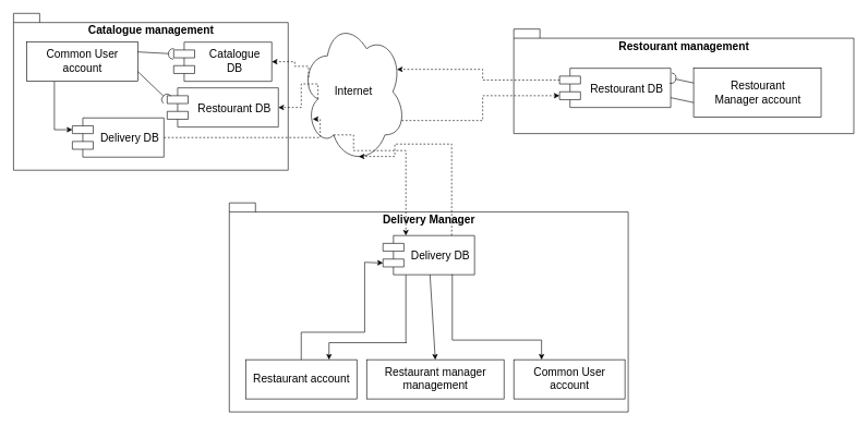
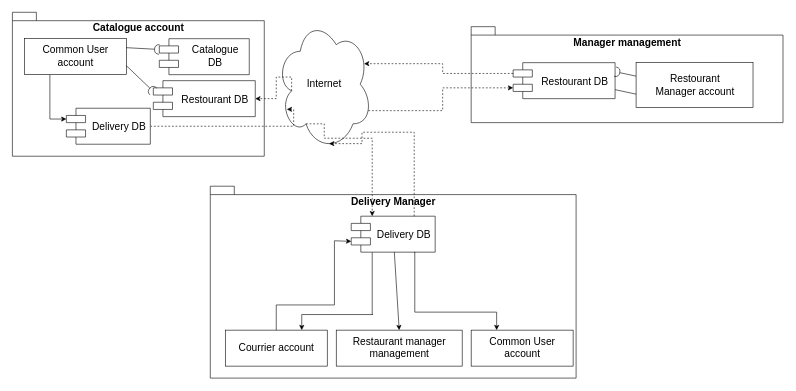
  <mxCell id="0" />
  <mxCell id="1" parent="0" />
  <mxCell id="2" value="Internet" style="ellipse;shape=cloud;whiteSpace=wrap;html=1;horizontal=1;fontSize=17;align=center;" vertex="1" parent="1"><mxGeometry x="460" y="30" width="160" height="220" as="geometry" /></mxCell>
- <mxCell id="3" value="&lt;div&gt;Catalogue management&lt;/div&gt;" style="shape=folder;fontStyle=1;spacingTop=10;tabWidth=40;tabHeight=14;tabPosition=left;html=1;fontFamily=Helvetica;fontSize=17;fontColor=#000000;align=center;strokeColor=#000000;fillColor=#ffffff;verticalAlign=top;" vertex="1" parent="1"><mxGeometry x="20" y="20" width="420" height="240" as="geometry" /></mxCell>
- <mxCell id="4" style="edgeStyle=orthogonalEdgeStyle;rounded=0;jumpSize=0;orthogonalLoop=1;jettySize=auto;html=1;entryX=1;entryY=0.5;entryDx=0;entryDy=0;fontSize=17;dashed=1;exitX=0.07;exitY=0.4;exitDx=0;exitDy=0;exitPerimeter=0;align=center;" edge="1" parent="1" source="2" target="7"><mxGeometry relative="1" as="geometry"><Array as="points"><mxPoint x="450" y="101" /><mxPoint x="450" y="94" /></Array></mxGeometry></mxCell>
+ <mxCell id="3" value="&lt;div&gt;Catalogue account&lt;/div&gt;" style="shape=folder;fontStyle=1;spacingTop=10;tabWidth=40;tabHeight=14;tabPosition=left;html=1;fontFamily=Helvetica;fontSize=17;fontColor=#000000;align=center;strokeColor=#000000;fillColor=#ffffff;verticalAlign=top;" vertex="1" parent="1"><mxGeometry x="20" y="20" width="420" height="240" as="geometry" /></mxCell>
  <mxCell id="5" style="edgeStyle=orthogonalEdgeStyle;rounded=0;orthogonalLoop=1;jettySize=auto;html=1;exitX=0.25;exitY=1;exitDx=0;exitDy=0;entryX=0;entryY=0.3;entryDx=0;entryDy=0;align=center;" edge="1" parent="1" source="6" target="27"><mxGeometry relative="1" as="geometry" /></mxCell>
  <mxCell id="6" value="Common User&#10;account" style="html=1;fontFamily=Helvetica;fontSize=17;fontColor=#000000;align=center;strokeColor=#000000;fillColor=#ffffff;" vertex="1" parent="1"><mxGeometry x="40" y="64" width="170" height="60" as="geometry" /></mxCell>
  <mxCell id="7" value="Catalogue&#10;DB" style="shape=component;align=center;spacingLeft=36;fontFamily=Helvetica;fontSize=17;fontColor=#000000;strokeColor=#000000;fillColor=#ffffff;html=1;" vertex="1" parent="1"><mxGeometry x="265" y="64" width="150" height="60" as="geometry" /></mxCell>
- <mxCell id="8" value="Restourant management" style="shape=folder;fontStyle=1;spacingTop=10;tabWidth=40;tabHeight=14;tabPosition=left;html=1;fontSize=17;verticalAlign=top;align=center;" vertex="1" parent="1"><mxGeometry x="785" y="44" width="520" height="160" as="geometry" /></mxCell>
+ <mxCell id="8" value="Manager management" style="shape=folder;fontStyle=1;spacingTop=10;tabWidth=40;tabHeight=14;tabPosition=left;html=1;fontSize=17;verticalAlign=top;align=center;" vertex="1" parent="1"><mxGeometry x="785" y="44" width="520" height="160" as="geometry" /></mxCell>
  <mxCell id="9" value="Restourant&#10;Manager account" style="html=1;fontFamily=Helvetica;fontSize=17;fontColor=#000000;align=center;strokeColor=#000000;fillColor=#ffffff;" vertex="1" parent="1"><mxGeometry x="1060" y="104" width="195" height="75" as="geometry" /></mxCell>
  <mxCell id="10" value="Restourant DB" style="shape=component;align=center;spacingLeft=36;fontSize=17;" vertex="1" parent="1"><mxGeometry x="855" y="104" width="170" height="60" as="geometry" /></mxCell>
  <mxCell id="11" value="Delivery Manager" style="shape=folder;fontStyle=1;spacingTop=10;tabWidth=40;tabHeight=14;tabPosition=left;html=1;fontSize=17;verticalAlign=top;align=center;" vertex="1" parent="1"><mxGeometry x="350" y="310" width="610" height="320" as="geometry" /></mxCell>
  <mxCell id="12" style="edgeStyle=orthogonalEdgeStyle;rounded=0;jumpSize=0;orthogonalLoop=1;jettySize=auto;html=1;fontSize=17;exitX=0.25;exitY=1;exitDx=0;exitDy=0;entryX=0.75;entryY=0;entryDx=0;entryDy=0;align=center;strokeColor=#000000;" edge="1" parent="1" source="15" target="13"><mxGeometry relative="1" as="geometry"><Array as="points"><mxPoint x="621" y="524" /><mxPoint x="508" y="524" /></Array></mxGeometry></mxCell>
- <mxCell id="13" value="Restaurant account" style="html=1;fontFamily=Helvetica;fontSize=17;fontColor=#000000;align=center;strokeColor=#000000;fillColor=#ffffff;" vertex="1" parent="1"><mxGeometry x="375" y="550" width="170" height="60" as="geometry" /></mxCell>
+ <mxCell id="13" value="Courrier account" style="html=1;fontFamily=Helvetica;fontSize=17;fontColor=#000000;align=center;strokeColor=#000000;fillColor=#ffffff;" vertex="1" parent="1"><mxGeometry x="375" y="550" width="170" height="60" as="geometry" /></mxCell>
  <mxCell id="14" value="Common User&lt;br&gt;account" style="html=1;fontFamily=Helvetica;fontSize=17;fontColor=#000000;align=center;strokeColor=#000000;fillColor=#ffffff;" vertex="1" parent="1"><mxGeometry x="785" y="550" width="170" height="60" as="geometry" /></mxCell>
  <mxCell id="15" value="Delivery DB" style="shape=component;align=center;spacingLeft=36;fontSize=17;" vertex="1" parent="1"><mxGeometry x="585" y="360" width="140" height="60" as="geometry" /></mxCell>
  <mxCell id="16" value="Restaurant manager&#10;management" style="html=1;fontFamily=Helvetica;fontSize=17;fontColor=#000000;align=center;strokeColor=#000000;fillColor=#ffffff;" vertex="1" parent="1"><mxGeometry x="560" y="550" width="210" height="60" as="geometry" /></mxCell>
  <mxCell id="17" value="" style="rounded=0;orthogonalLoop=1;jettySize=auto;html=1;endArrow=halfCircle;endFill=0;endSize=6;strokeWidth=1;fontSize=17;exitX=1;exitY=0.25;exitDx=0;exitDy=0;entryX=0;entryY=0.3;entryDx=0;entryDy=0;align=center;" edge="1" parent="1" source="6" target="7"><mxGeometry relative="1" as="geometry"><mxPoint x="60" y="645" as="sourcePoint" /><mxPoint x="385" y="70" as="targetPoint" /><Array as="points" /></mxGeometry></mxCell>
  <mxCell id="18" value="" style="endArrow=classic;html=1;fontSize=17;rounded=0;align=center;entryX=0.5;entryY=0;entryDx=0;entryDy=0;" edge="1" parent="1" source="15" target="16"><mxGeometry width="50" height="50" relative="1" as="geometry"><mxPoint x="117.5" y="664.5" as="sourcePoint" /><mxPoint x="67.5" y="714.5" as="targetPoint" /></mxGeometry></mxCell>
  <mxCell id="19" value="" style="rounded=0;orthogonalLoop=1;jettySize=auto;html=1;endArrow=none;endFill=0;fontSize=17;exitX=0;exitY=0.7;exitDx=0;exitDy=0;entryX=1;entryY=0.75;entryDx=0;entryDy=0;align=center;" edge="1" parent="1" source="9" target="10"><mxGeometry relative="1" as="geometry"><mxPoint x="65" y="659" as="sourcePoint" /></mxGeometry></mxCell>
  <mxCell id="20" value="" style="rounded=0;orthogonalLoop=1;jettySize=auto;html=1;endArrow=halfCircle;endFill=0;endSize=6;strokeWidth=1;fontSize=17;exitX=0;exitY=0.3;exitDx=0;exitDy=0;entryX=1;entryY=0.25;entryDx=0;entryDy=0;align=center;" edge="1" parent="1" source="9" target="10"><mxGeometry relative="1" as="geometry"><mxPoint x="105" y="659" as="sourcePoint" /><mxPoint x="785" y="71" as="targetPoint" /></mxGeometry></mxCell>
  <mxCell id="21" style="edgeStyle=orthogonalEdgeStyle;rounded=0;jumpSize=0;orthogonalLoop=1;jettySize=auto;html=1;entryX=0.915;entryY=0.344;entryDx=0;entryDy=0;entryPerimeter=0;fontSize=17;dashed=1;exitX=0;exitY=0.3;exitDx=0;exitDy=0;align=center;" edge="1" parent="1" source="10" target="2"><mxGeometry relative="1" as="geometry" /></mxCell>
  <mxCell id="22" style="edgeStyle=orthogonalEdgeStyle;rounded=0;jumpSize=0;orthogonalLoop=1;jettySize=auto;html=1;dashed=1;fontSize=17;exitX=0.96;exitY=0.7;exitDx=0;exitDy=0;exitPerimeter=0;entryX=0;entryY=0.7;entryDx=0;entryDy=0;align=center;" edge="1" parent="1" source="2" target="10"><mxGeometry relative="1" as="geometry" /></mxCell>
  <mxCell id="23" style="edgeStyle=orthogonalEdgeStyle;rounded=0;jumpSize=0;orthogonalLoop=1;jettySize=auto;html=1;fontSize=17;exitX=0.75;exitY=1;exitDx=0;exitDy=0;entryX=0.25;entryY=0;entryDx=0;entryDy=0;align=center;" edge="1" parent="1" source="15" target="14"><mxGeometry relative="1" as="geometry"><Array as="points"><mxPoint x="691" y="520" /><mxPoint x="828" y="520" /></Array><mxPoint x="847.714" y="389.857" as="sourcePoint" /><mxPoint x="734.857" y="519.857" as="targetPoint" /></mxGeometry></mxCell>
  <mxCell id="24" style="edgeStyle=orthogonalEdgeStyle;rounded=0;jumpSize=0;orthogonalLoop=1;jettySize=auto;html=1;fontSize=17;dashed=1;exitX=0.31;exitY=0.8;exitDx=0;exitDy=0;entryX=0.25;entryY=0;entryDx=0;entryDy=0;exitPerimeter=0;align=center;" edge="1" parent="1" source="2" target="15"><mxGeometry relative="1" as="geometry"><mxPoint x="550" y="-30" as="targetPoint" /><Array as="points"><mxPoint x="540" y="230" /><mxPoint x="620" y="230" /></Array><mxPoint x="550" y="62.714" as="sourcePoint" /></mxGeometry></mxCell>
  <mxCell id="25" style="edgeStyle=orthogonalEdgeStyle;rounded=0;jumpSize=0;orthogonalLoop=1;jettySize=auto;html=1;fontSize=17;dashed=1;exitX=0.75;exitY=0;exitDx=0;exitDy=0;entryX=0.55;entryY=0.95;entryDx=0;entryDy=0;entryPerimeter=0;align=center;" edge="1" parent="1" source="15" target="2"><mxGeometry relative="1" as="geometry"><mxPoint x="560" y="72.714" as="targetPoint" /><Array as="points"><mxPoint x="690" y="220" /><mxPoint x="603" y="220" /></Array><mxPoint x="560" y="-20" as="sourcePoint" /></mxGeometry></mxCell>
  <mxCell id="26" style="edgeStyle=orthogonalEdgeStyle;rounded=0;orthogonalLoop=1;jettySize=auto;html=1;exitX=1;exitY=0.5;exitDx=0;exitDy=0;entryX=0.11;entryY=0.69;entryDx=0;entryDy=0;entryPerimeter=0;align=center;dashed=1;" edge="1" parent="1" source="27" target="2"><mxGeometry relative="1" as="geometry"><Array as="points"><mxPoint x="489" y="210" /></Array></mxGeometry></mxCell>
  <mxCell id="27" value="Delivery DB" style="shape=component;align=center;spacingLeft=36;fontSize=17;" vertex="1" parent="1"><mxGeometry x="110" y="180" width="140" height="60" as="geometry" /></mxCell>
  <mxCell id="28" style="edgeStyle=orthogonalEdgeStyle;rounded=0;orthogonalLoop=1;jettySize=auto;html=1;exitX=0.16;exitY=0.55;exitDx=0;exitDy=0;entryX=1;entryY=0.5;entryDx=0;entryDy=0;dashed=1;align=center;exitPerimeter=0;" edge="1" parent="1" source="2" target="29"><mxGeometry relative="1" as="geometry"><Array as="points"><mxPoint x="460" y="128" /><mxPoint x="460" y="164" /></Array></mxGeometry></mxCell>
  <mxCell id="29" value="Restourant DB" style="shape=component;align=center;spacingLeft=36;fontSize=17;" vertex="1" parent="1"><mxGeometry x="255" y="134" width="170" height="60" as="geometry" /></mxCell>
  <mxCell id="30" value="" style="rounded=0;orthogonalLoop=1;jettySize=auto;html=1;endArrow=halfCircle;endFill=0;endSize=6;strokeWidth=1;fontSize=17;exitX=1;exitY=0.75;exitDx=0;exitDy=0;entryX=0;entryY=0.3;entryDx=0;entryDy=0;align=center;" edge="1" parent="1" source="6" target="29"><mxGeometry relative="1" as="geometry"><mxPoint x="220" y="89" as="sourcePoint" /><mxPoint x="275" y="92" as="targetPoint" /><Array as="points" /></mxGeometry></mxCell>
  <mxCell id="31" style="edgeStyle=orthogonalEdgeStyle;rounded=0;jumpSize=0;orthogonalLoop=1;jettySize=auto;html=1;fontSize=17;exitX=0.5;exitY=0;exitDx=0;exitDy=0;entryX=0;entryY=0.7;entryDx=0;entryDy=0;align=center;strokeColor=#000000;" edge="1" parent="1" source="13" target="15"><mxGeometry relative="1" as="geometry"><Array as="points"><mxPoint x="460" y="508" /><mxPoint x="557" y="508" /><mxPoint x="557" y="401" /></Array><mxPoint x="439.857" y="534.857" as="sourcePoint" /><mxPoint x="557" y="404.857" as="targetPoint" /></mxGeometry></mxCell>
